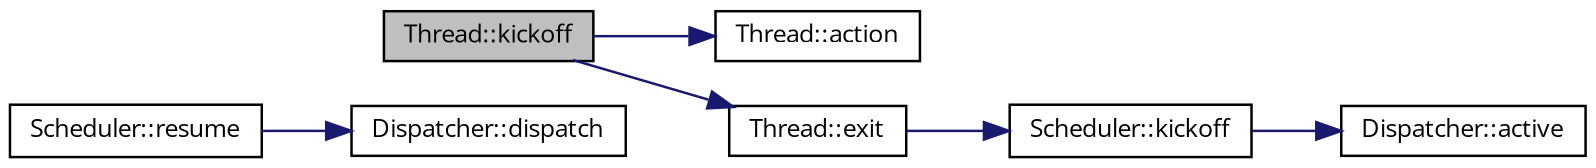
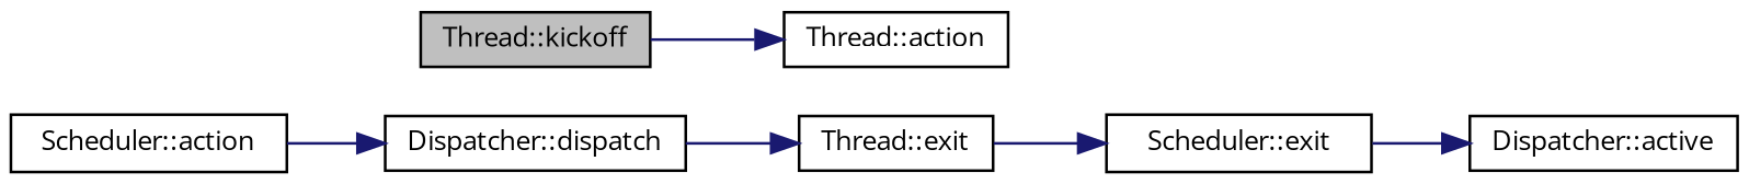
  digraph {
    fontname="Open Sans"
    rankdir=LR
    node [color=black fontname="Open Sans" fontsize=10 shape=record]
    edge [color=midnightblue fontname="Open Sans" fontsize=10 labelfontname=Helvetica labelfontsize=10 style=solid]
    n1 [fillcolor=grey75 fontcolor=black height=0.2 label="Thread::kickoff" style=filled width=0.4]
    n2 [height=0.2 label="Thread::action" width=0.4]
    n3 [height=0.2 label="Thread::exit" width=0.4]
-   n4 [height=0.2 label="Scheduler::kickoff" width=0.4]
+   n4 [height=0.2 label="Scheduler::exit" width=0.4]
    n5 [height=0.2 label="Dispatcher::active" width=0.4]
-   n6 [height=0.2 label="Scheduler::resume" width=0.4]
+   n6 [height=0.2 label="Scheduler::action" width=0.4]
    n7 [height=0.2 label="Dispatcher::dispatch" width=0.4]
    n1 -> n2
-   n1 -> n3
+   n7 -> n3
    n3 -> n4
    n4 -> n5
    n6 -> n7
  }
